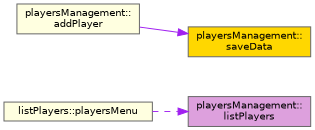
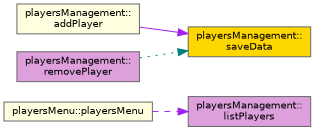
  digraph {
    rankdir=LR
    node [color=grey40 fillcolor=lightyellow fontname=Helvetica fontsize=10 shape=box style=filled]
    edge [color=purple fontname=Helvetica fontsize=10 labelfontname=Helvetica labelfontsize=10]
-   n1 [color=gray40 fontcolor=black height=0.2 label="listPlayers::playersMenu" width=0.4]
+   n1 [color=gray40 fontcolor=black height=0.2 label="playersMenu::playersMenu" width=0.4]
    n2 [fillcolor=plum height=0.2 label="playersManagement::\llistPlayers" width=0.4]
    n3 [height=0.2 label="playersManagement::\laddPlayer" width=0.4]
    n4 [fillcolor=gold height=0.2 label="playersManagement::\lsaveData" width=0.4]
+   n5 [fillcolor=plum height=0.2 label="playersManagement::\lremovePlayer" width=0.4]
    n1 -> n2 [style=dashed]
    n3 -> n4 [style=solid]
+   n5 -> n4 [color=teal style=dotted]
  }
